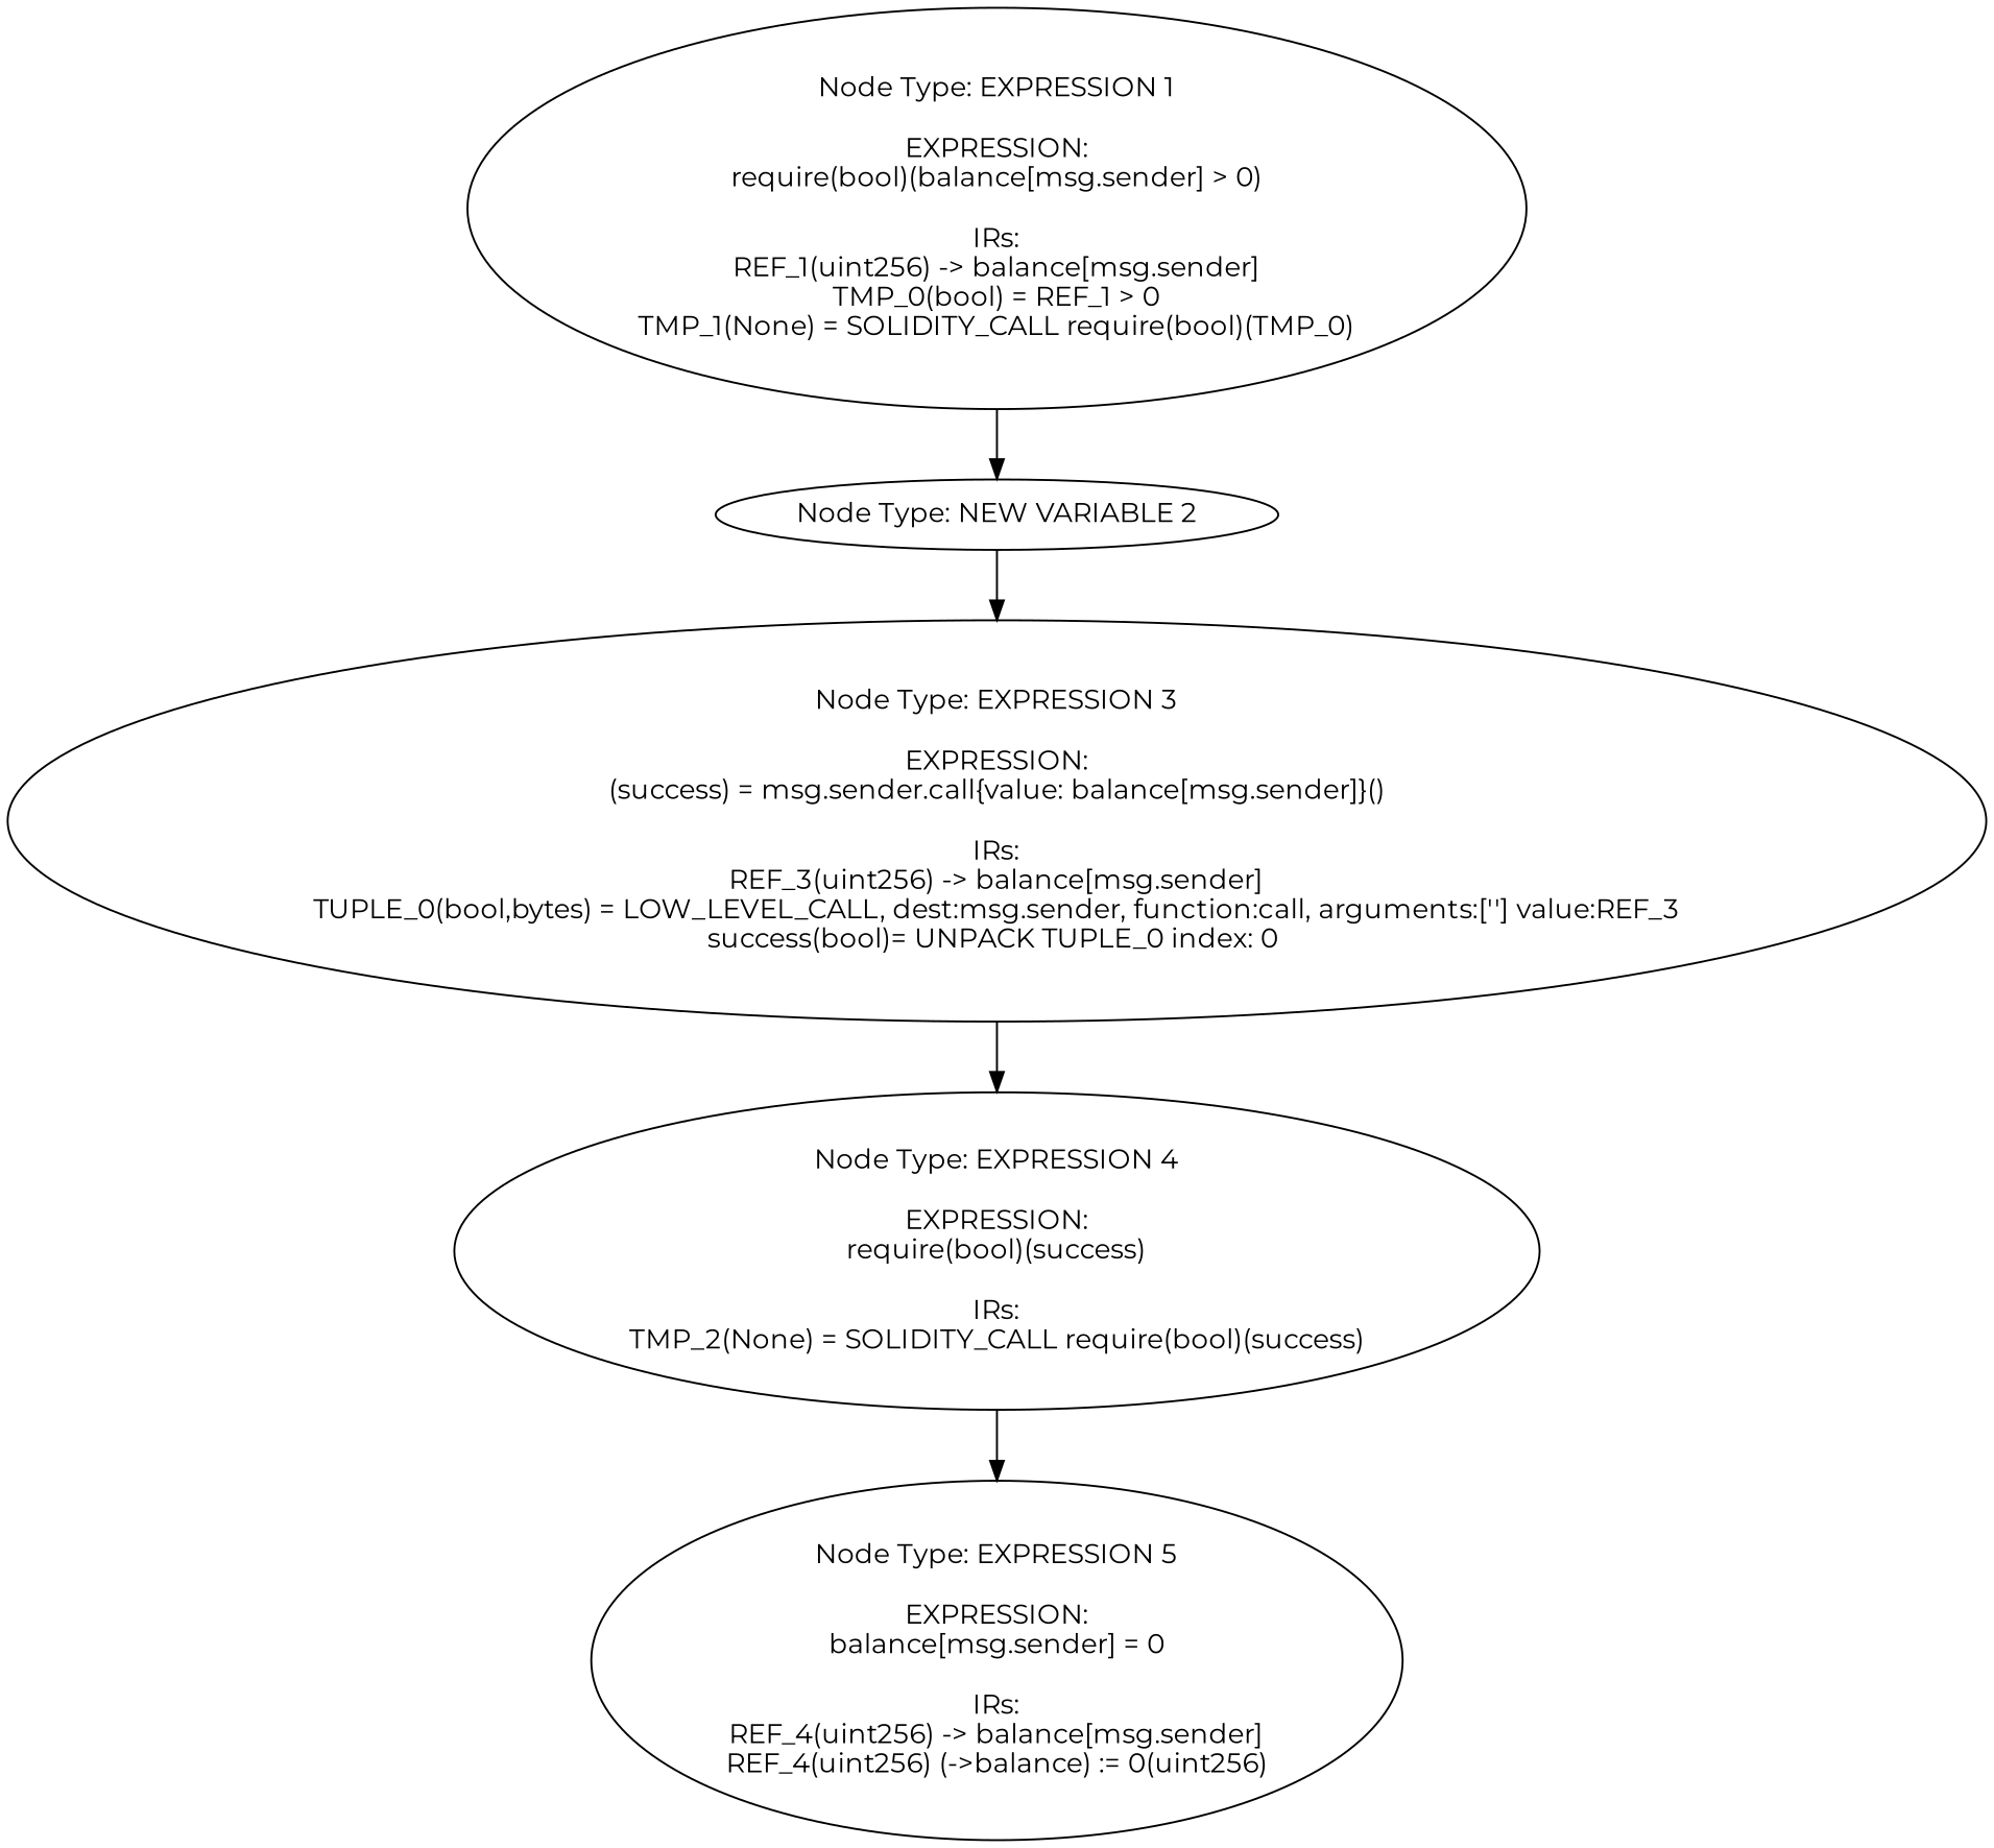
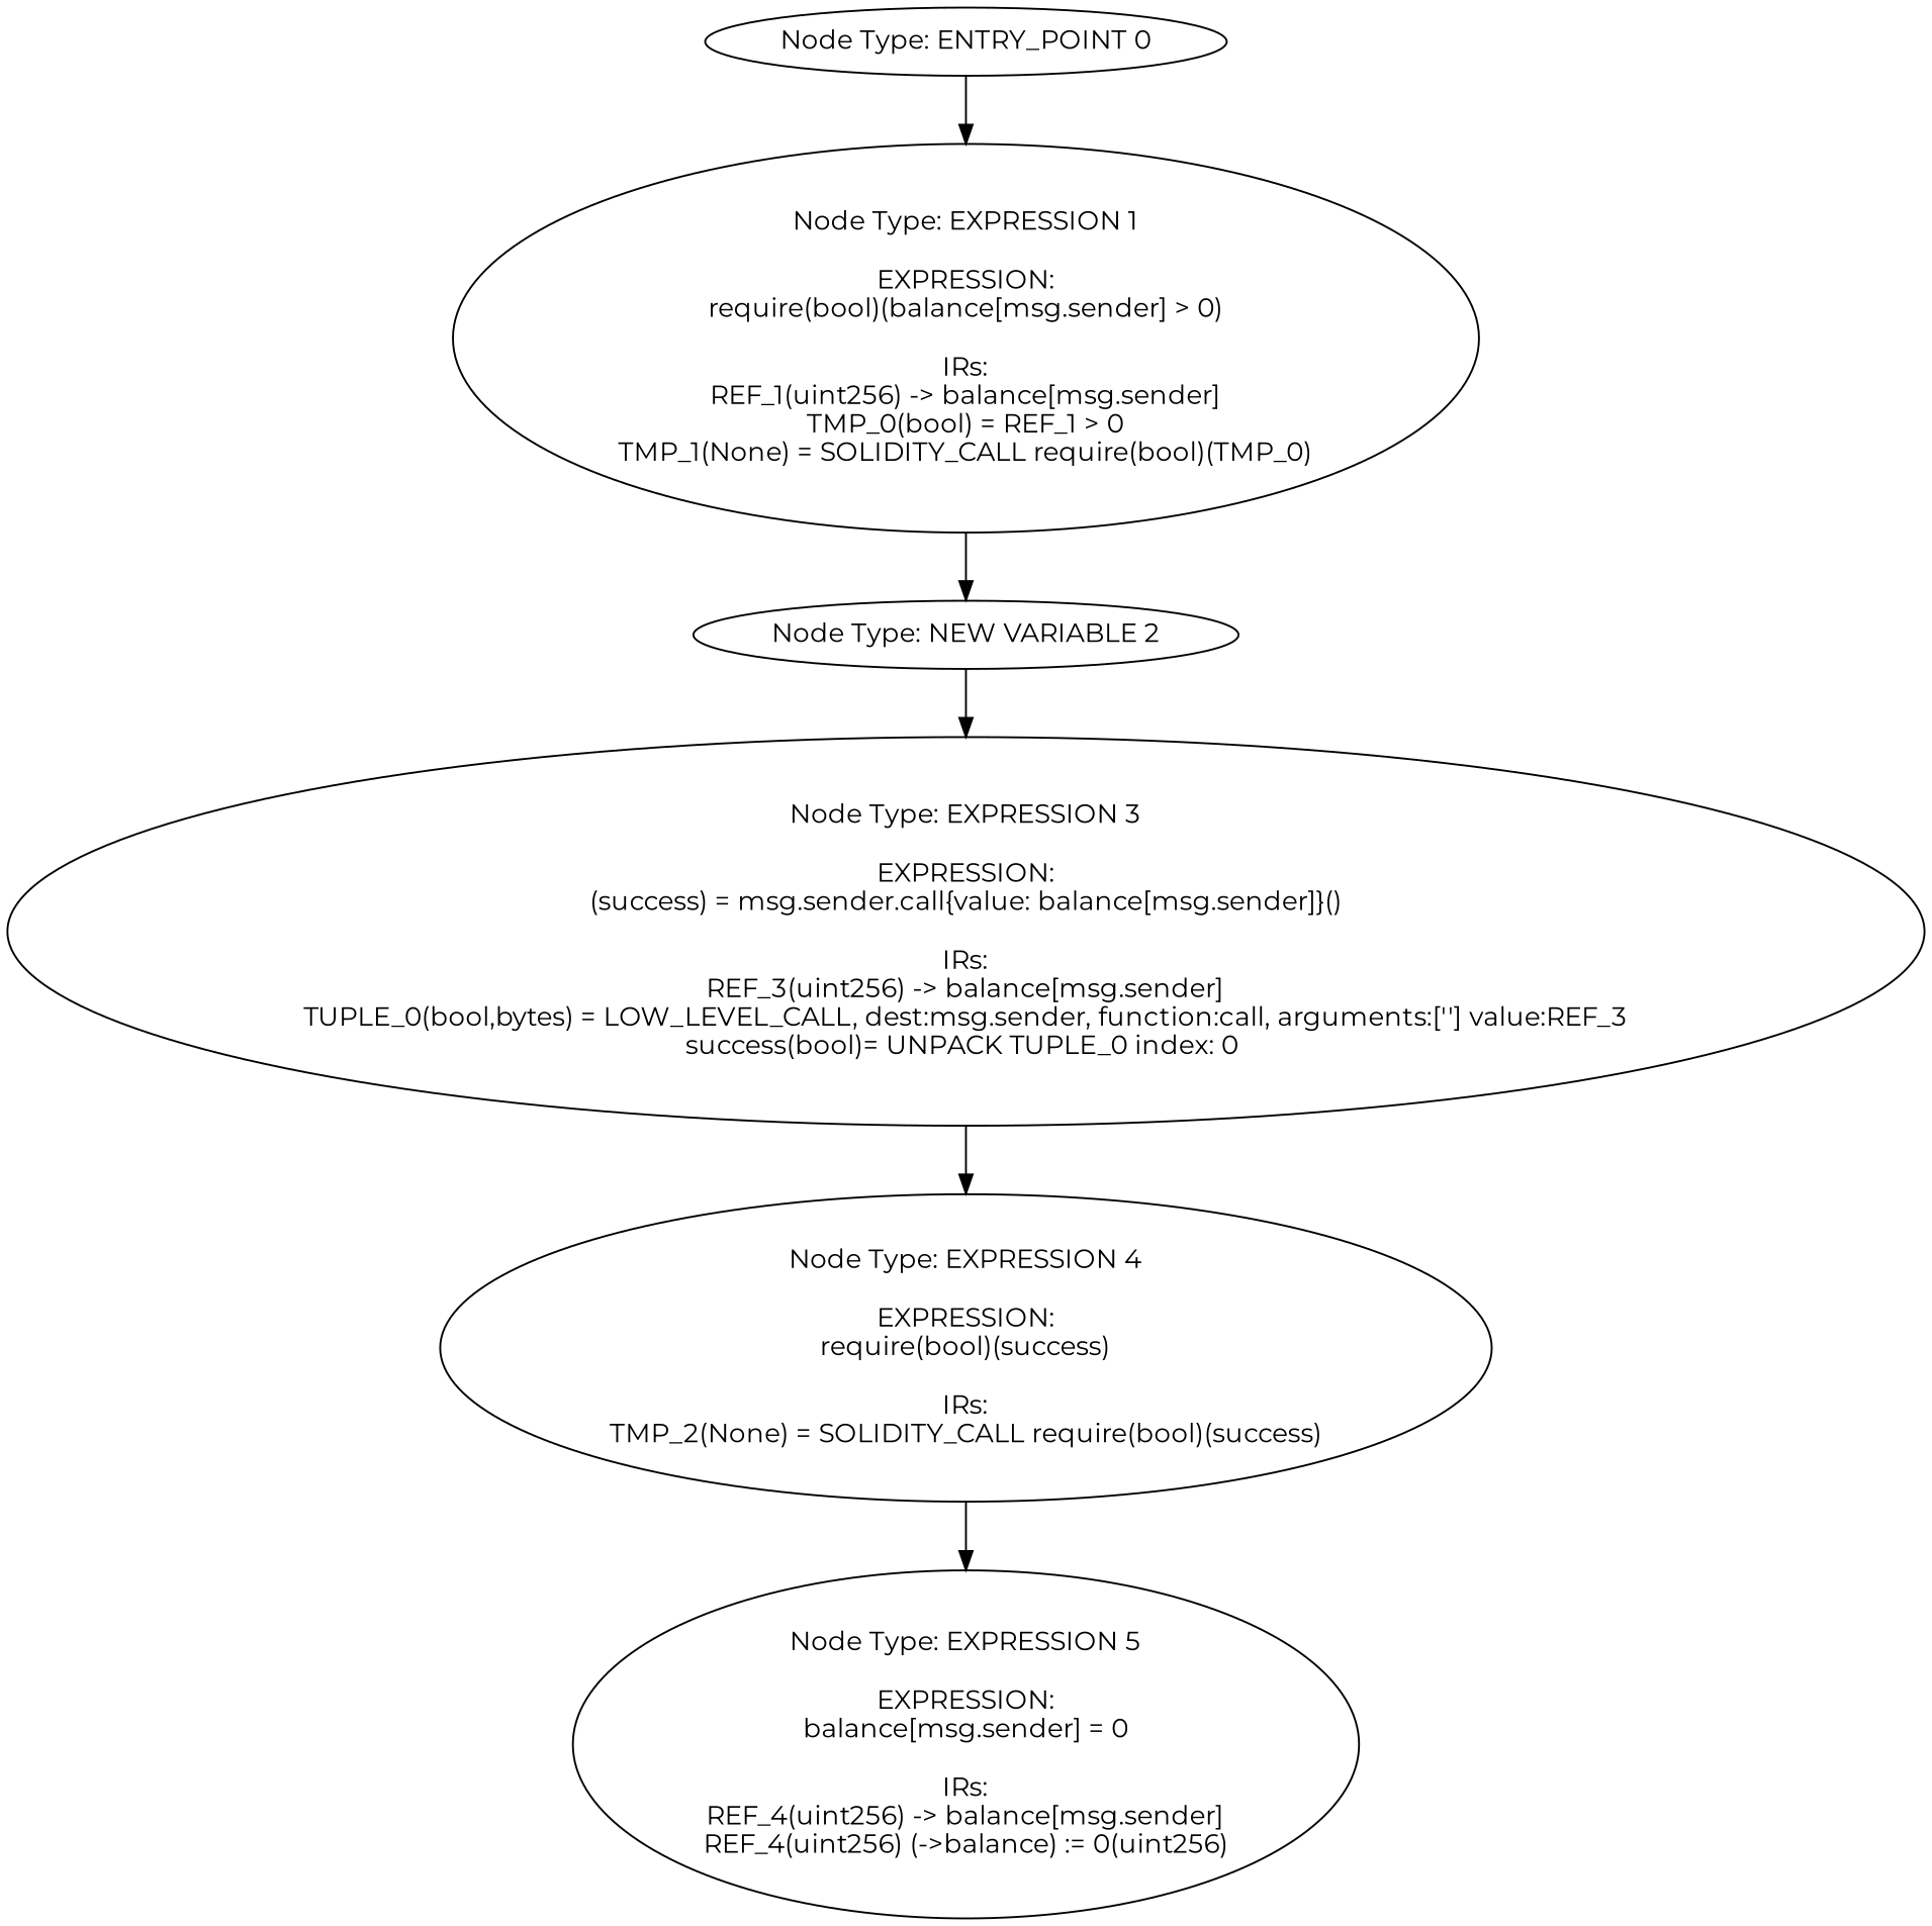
  digraph {
    fontname=Montserrat
    node [fontname=Montserrat]
    edge [fontname=Montserrat]
+   n1 [label="Node Type: ENTRY_POINT 0\n"]
    n2 [label="Node Type: EXPRESSION 1\n\nEXPRESSION:\nrequire(bool)(balance[msg.sender] > 0)\n\nIRs:\nREF_1(uint256) -> balance[msg.sender]\nTMP_0(bool) = REF_1 > 0\nTMP_1(None) = SOLIDITY_CALL require(bool)(TMP_0)"]
    n3 [label="Node Type: NEW VARIABLE 2\n"]
    n4 [label="Node Type: EXPRESSION 3\n\nEXPRESSION:\n(success) = msg.sender.call{value: balance[msg.sender]}()\n\nIRs:\nREF_3(uint256) -> balance[msg.sender]\nTUPLE_0(bool,bytes) = LOW_LEVEL_CALL, dest:msg.sender, function:call, arguments:[''] value:REF_3\nsuccess(bool)= UNPACK TUPLE_0 index: 0 "]
    n5 [label="Node Type: EXPRESSION 4\n\nEXPRESSION:\nrequire(bool)(success)\n\nIRs:\nTMP_2(None) = SOLIDITY_CALL require(bool)(success)"]
    n6 [label="Node Type: EXPRESSION 5\n\nEXPRESSION:\nbalance[msg.sender] = 0\n\nIRs:\nREF_4(uint256) -> balance[msg.sender]\nREF_4(uint256) (->balance) := 0(uint256)"]
+   n1 -> n2
    n2 -> n3
    n3 -> n4
    n4 -> n5
    n5 -> n6
  }
